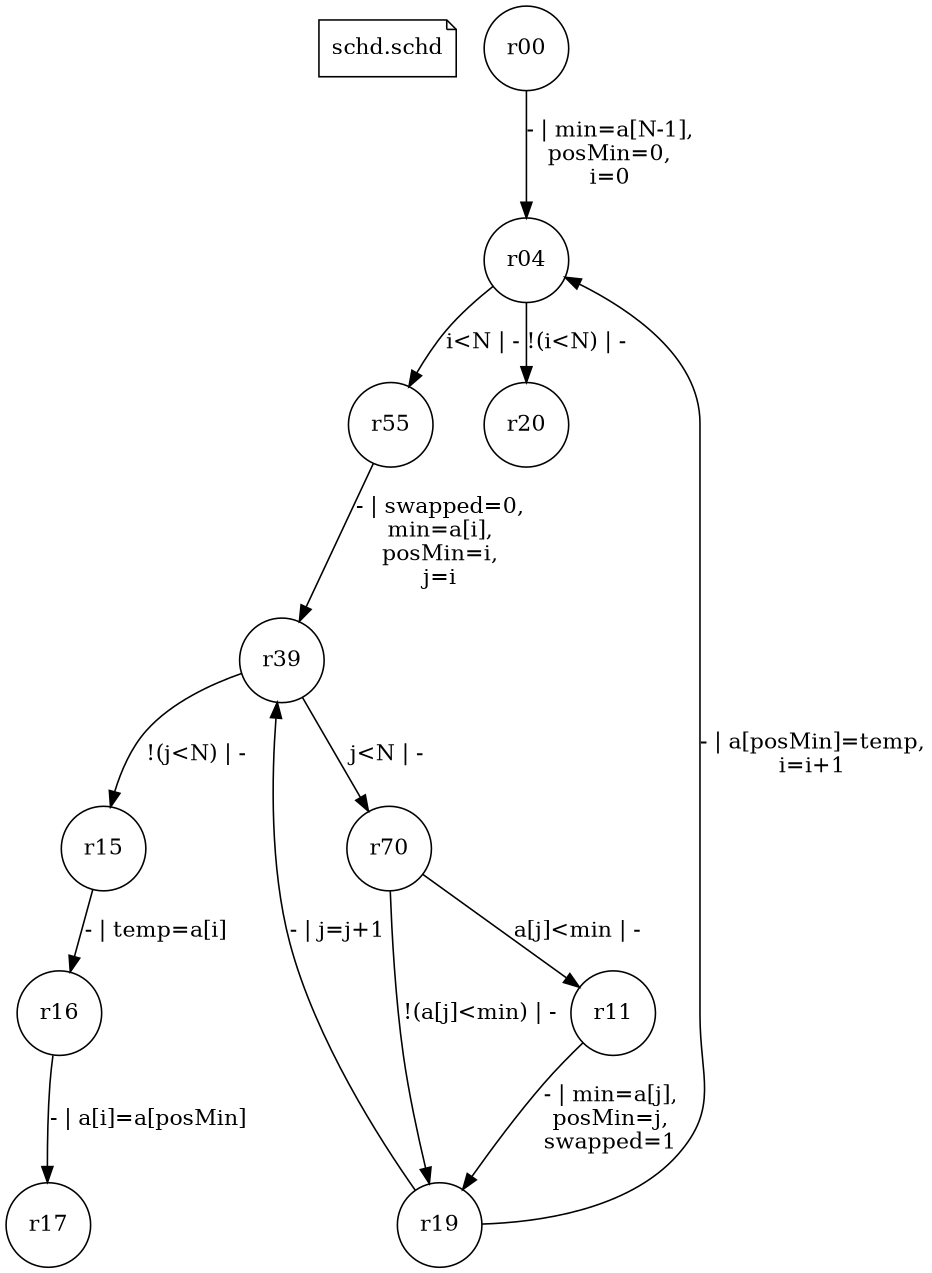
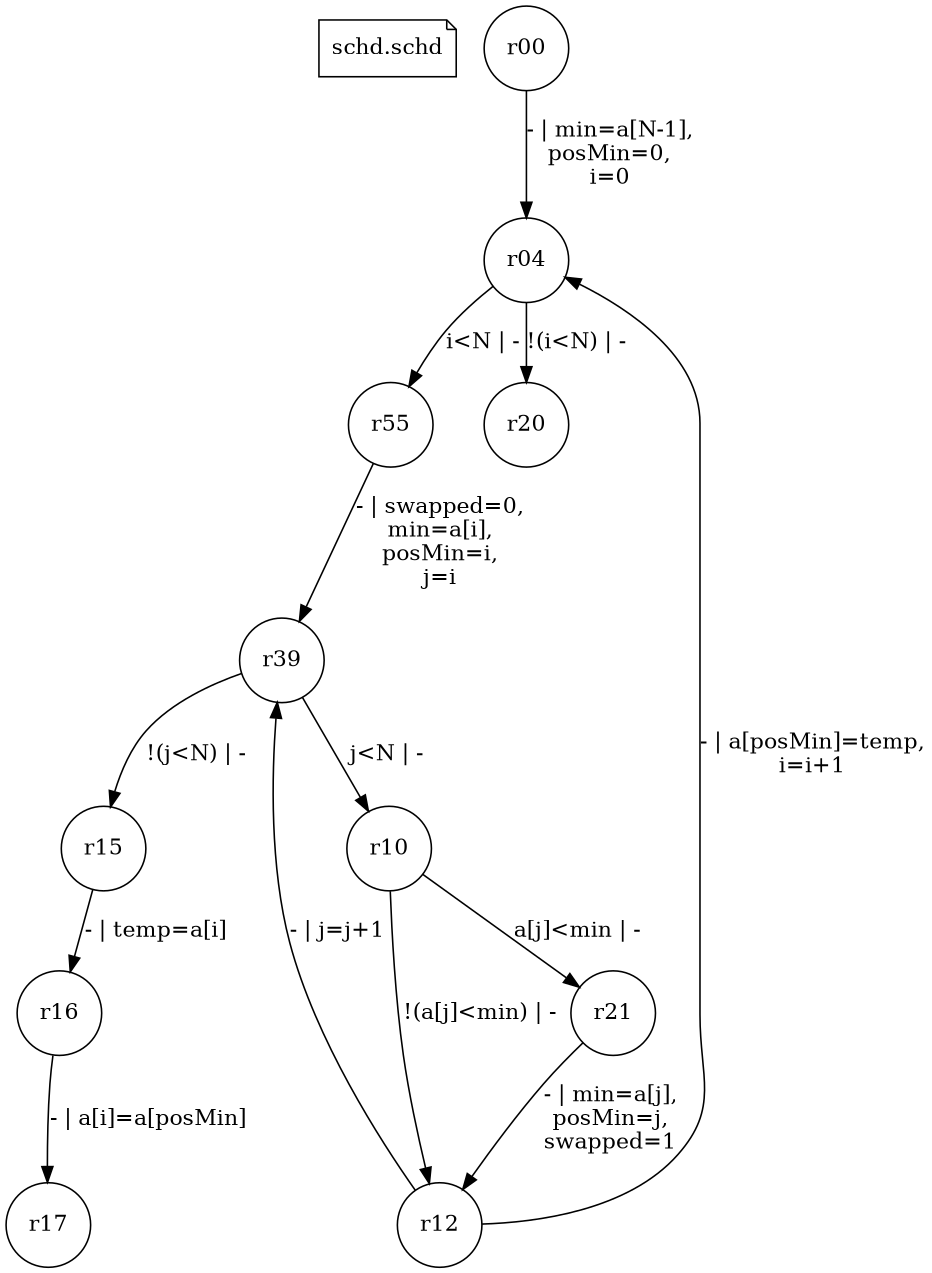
  digraph {
    node [shape=circle]
    n1 [label="schd.schd" shape=note]
    r00
    r04
    n4 [label=r55]
    r20
    n6 [label=r39]
-   r10 [label=r70]
+   r10
    r15
-   r11
-   r12 [label=r19]
+   r11 [label=r21]
+   r12
    r16
    r17
    r00 -> r04 [label="- | min=a[N-1],\nposMin=0,\ni=0"]
    r04 -> n4 [label="i<N | -"]
    r04 -> r20 [label="!(i<N) | -"]
    n4 -> n6 [label="- | swapped=0,\nmin=a[i],\nposMin=i,\nj=i"]
    n6 -> r10 [label="j<N | -"]
    n6 -> r15 [label="!(j<N) | -"]
    r10 -> r11 [label="a[j]<min | -"]
    r10 -> r12 [label="!(a[j]<min) | -"]
    r15 -> r16 [label="- | temp=a[i]"]
    r11 -> r12 [label="- | min=a[j],\nposMin=j,\nswapped=1"]
    r12 -> r04 [label="- | a[posMin]=temp,\ni=i+1"]
    r12 -> n6 [label="- | j=j+1"]
    r16 -> r17 [label="- | a[i]=a[posMin]"]
  }
